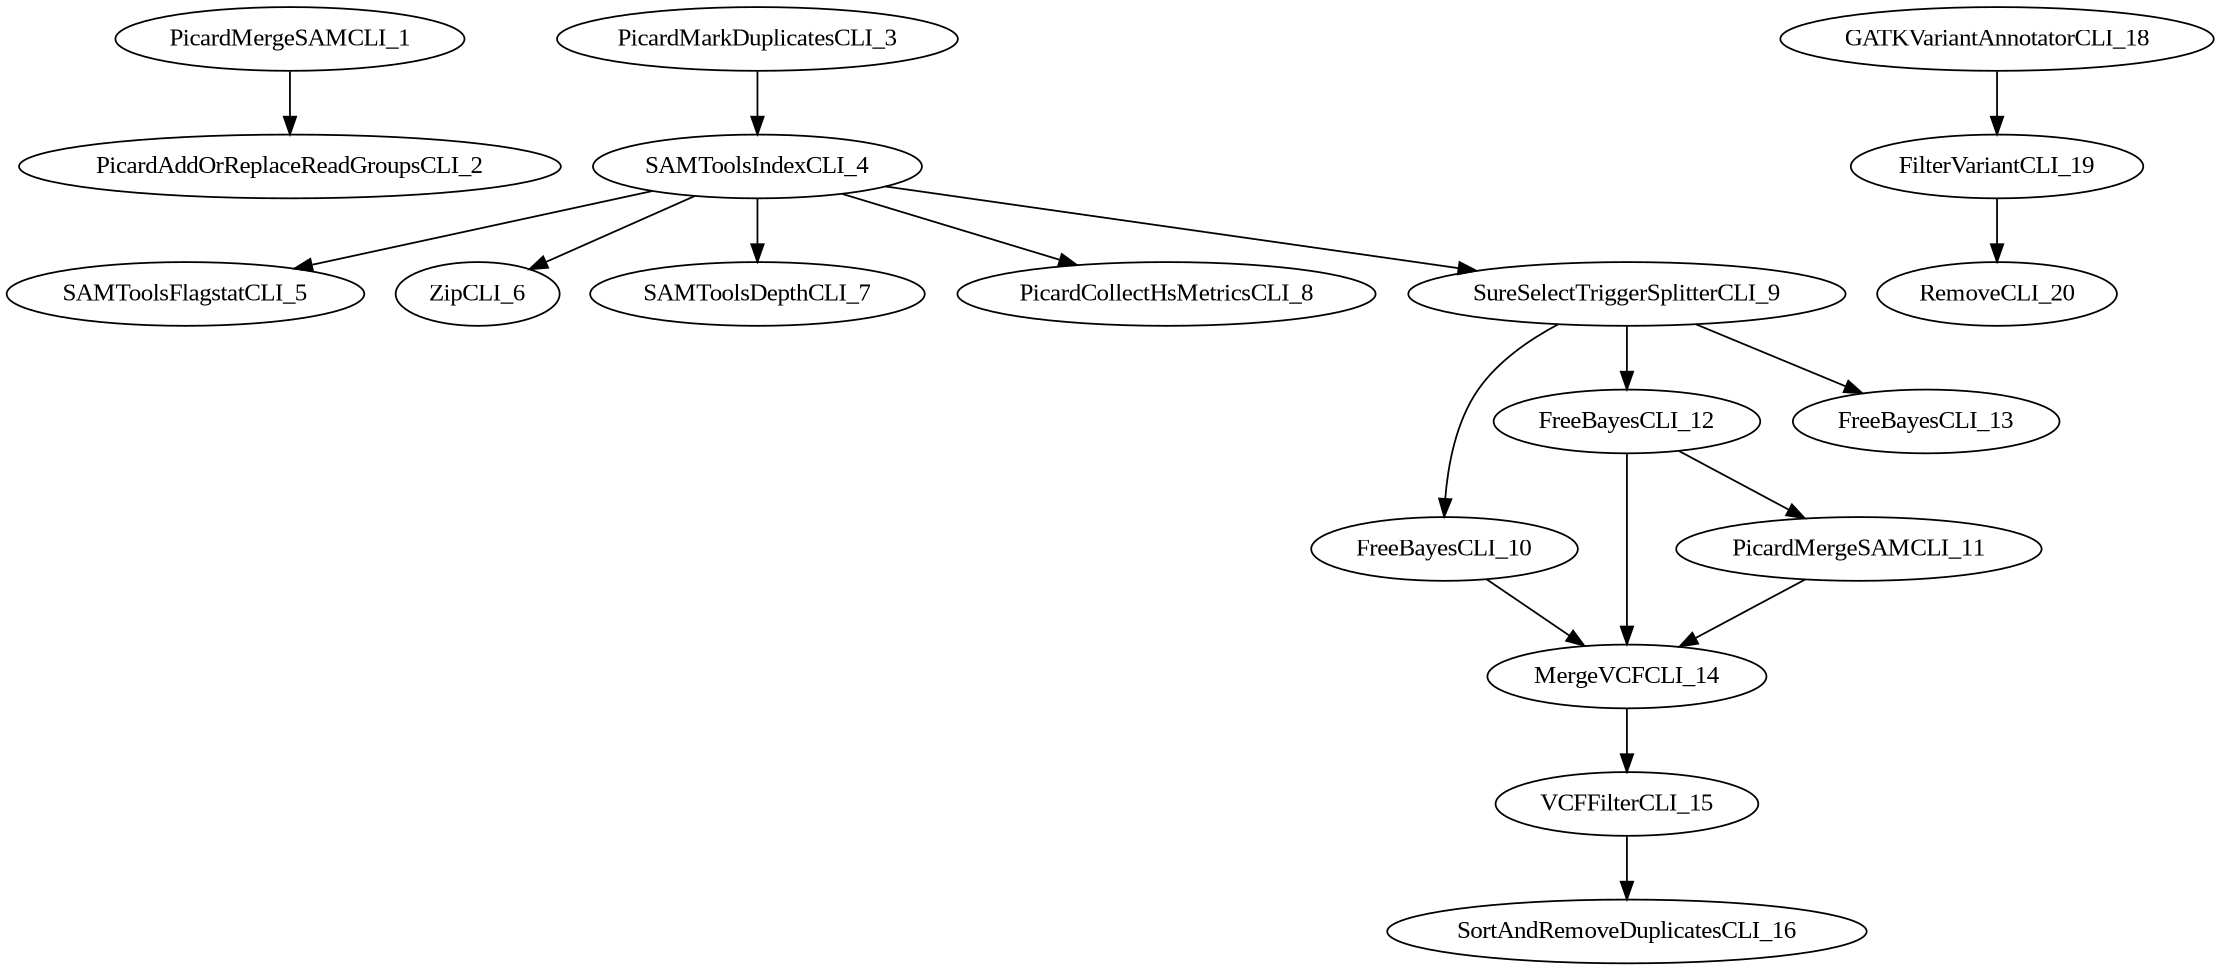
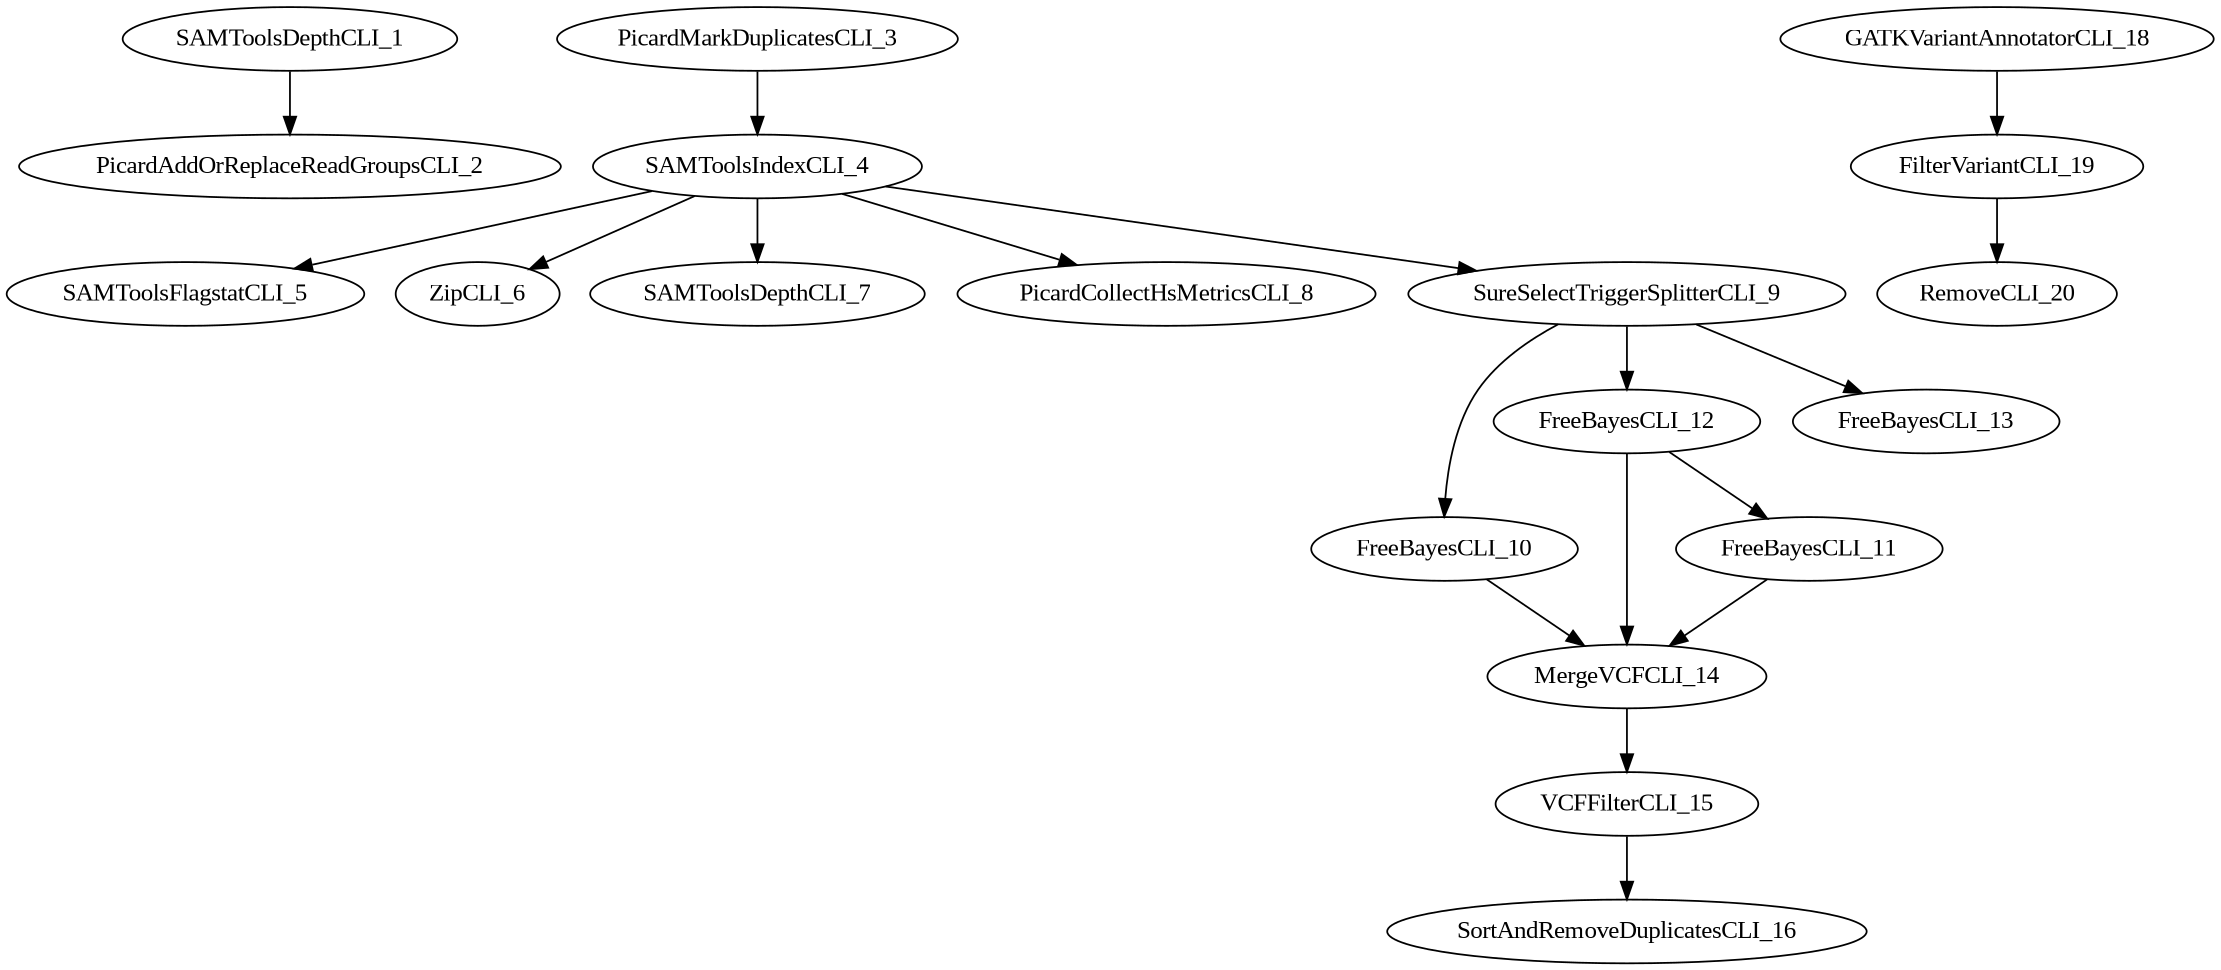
  digraph {
    fontname="Liberation Serif"
    node [fontname="Liberation Serif"]
    edge [fontname="Liberation Serif"]
-   n1 [label=PicardMergeSAMCLI_1]
+   n1 [label=SAMToolsDepthCLI_1]
    n2 [label=PicardAddOrReplaceReadGroupsCLI_2]
    n3 [label=PicardMarkDuplicatesCLI_3]
    n4 [label=SAMToolsIndexCLI_4]
    n5 [label=SAMToolsFlagstatCLI_5]
    n6 [label=ZipCLI_6]
    n7 [label=SAMToolsDepthCLI_7]
    n8 [label=PicardCollectHsMetricsCLI_8]
    n9 [label=SureSelectTriggerSplitterCLI_9]
    n10 [label=FreeBayesCLI_10]
    n11 [label=FreeBayesCLI_12]
    n12 [label=FreeBayesCLI_13]
    n13 [label=MergeVCFCLI_14]
-   n14 [label=PicardMergeSAMCLI_11]
+   n14 [label=FreeBayesCLI_11]
    n15 [label=VCFFilterCLI_15]
    n16 [label=SortAndRemoveDuplicatesCLI_16]
    n17 [label=GATKVariantAnnotatorCLI_18]
    n18 [label=FilterVariantCLI_19]
    n19 [label=RemoveCLI_20]
    n1 -> n2
    n3 -> n4
    n4 -> n5
    n4 -> n6
    n4 -> n7
    n4 -> n8
    n4 -> n9
    n9 -> n10
    n9 -> n11
    n9 -> n12
    n10 -> n13
    n11 -> n13
    n11 -> n14
    n13 -> n15
    n14 -> n13
    n15 -> n16
    n17 -> n18
    n18 -> n19
  }
